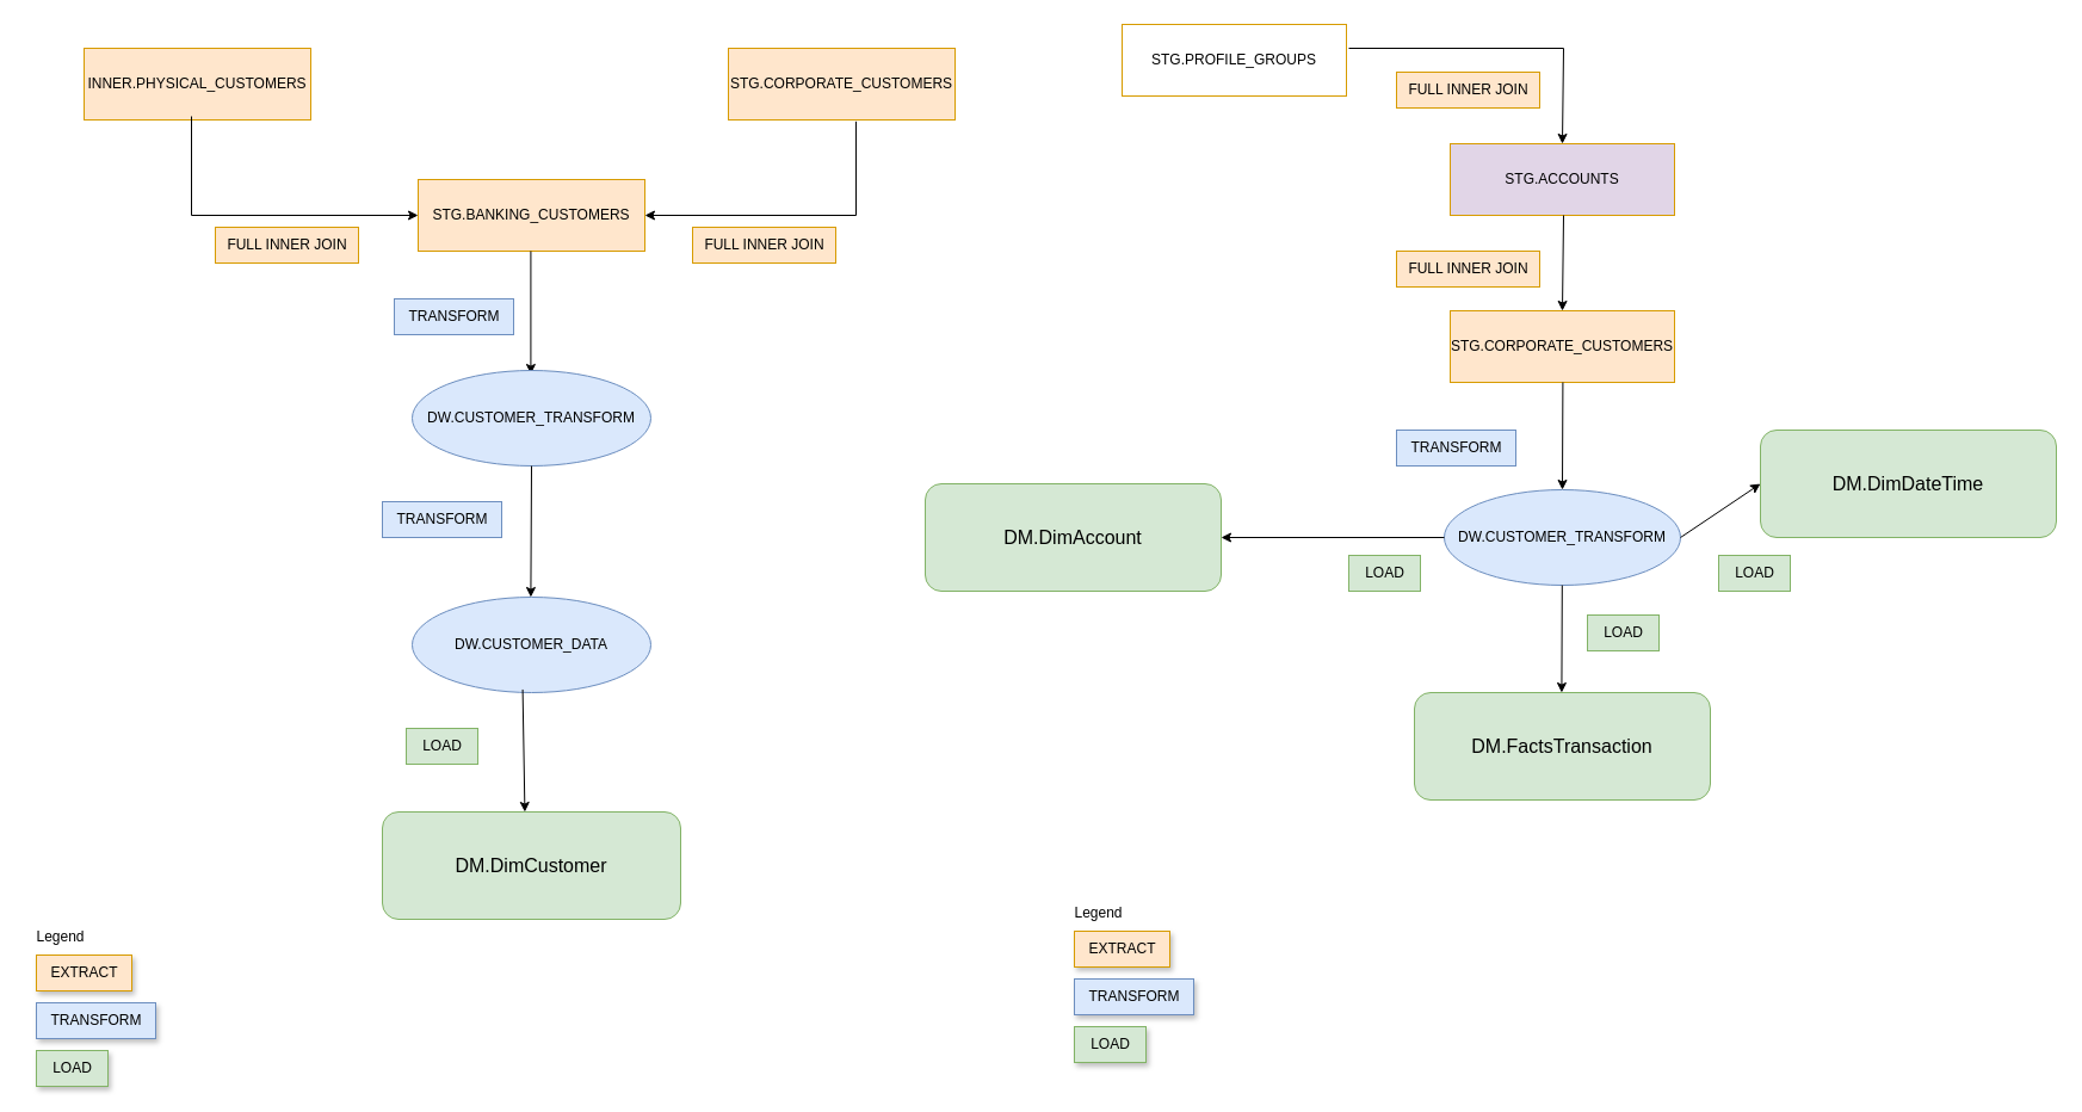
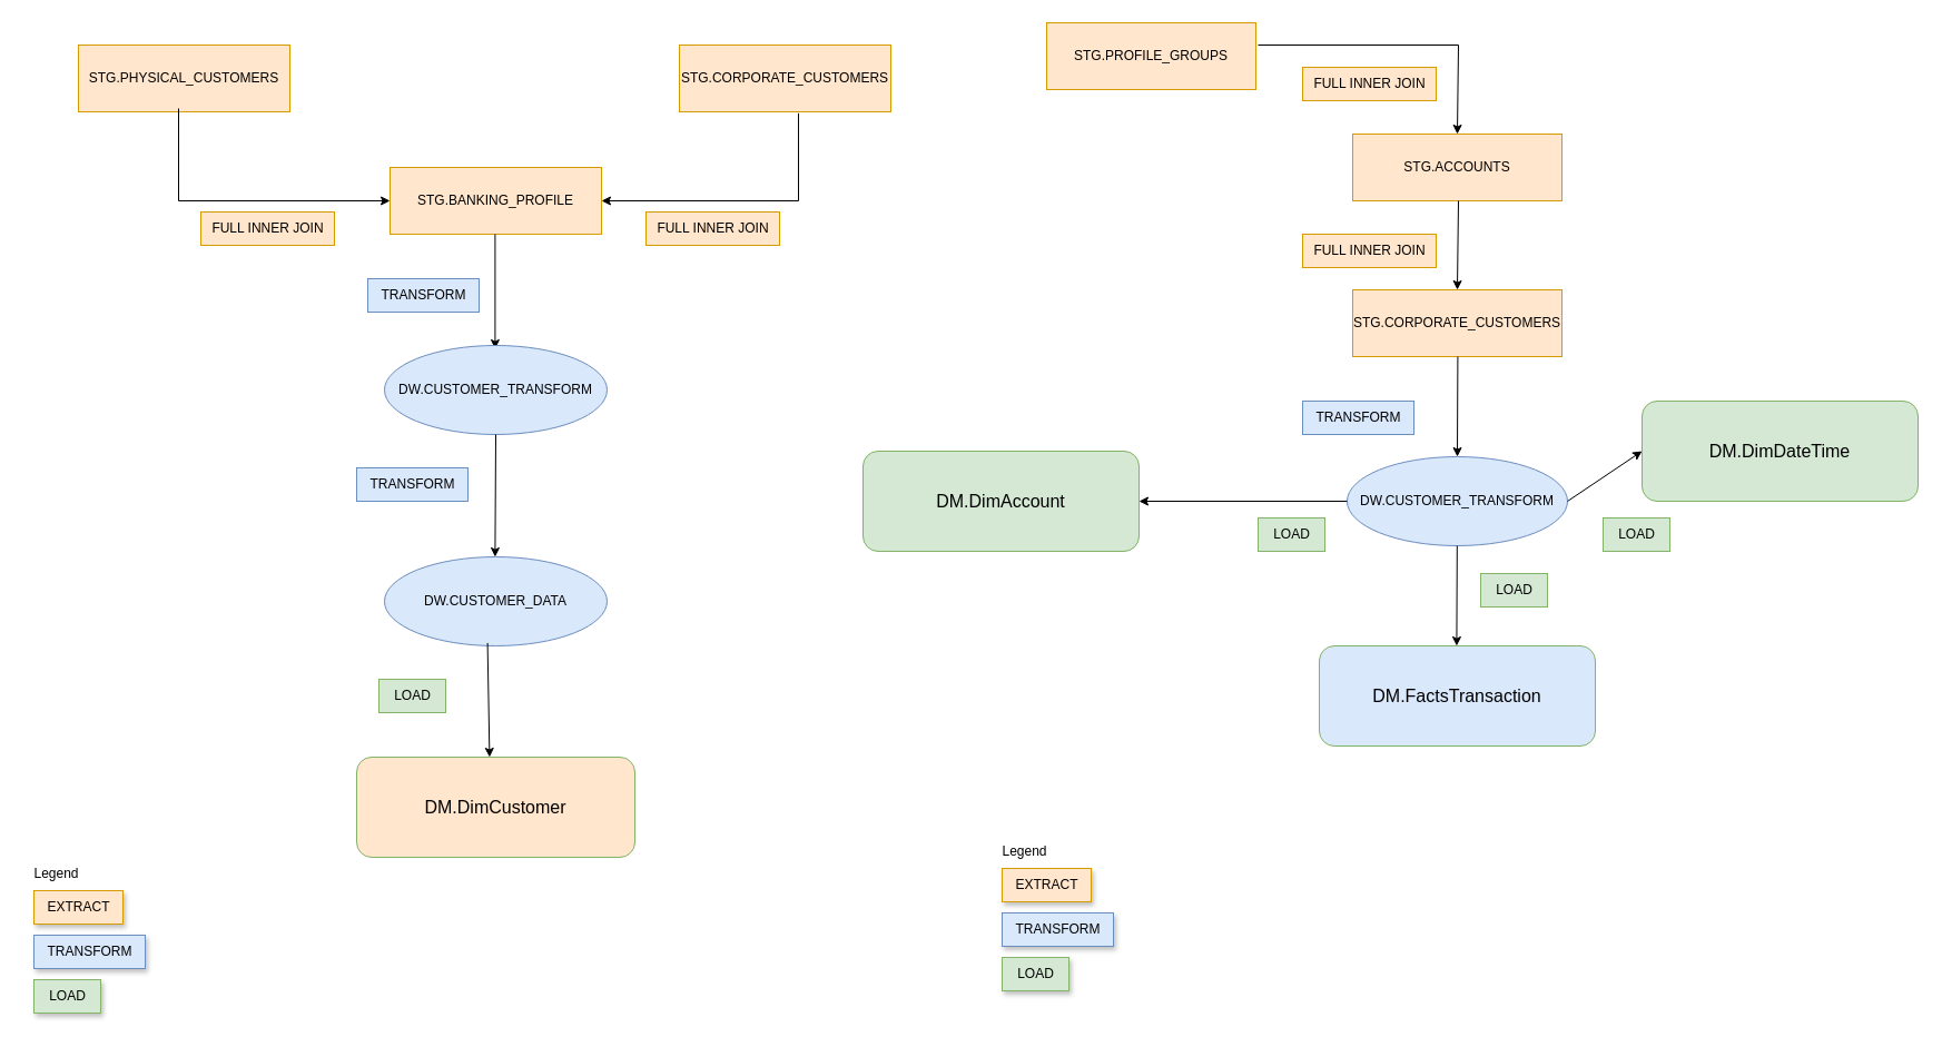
  <mxCell id="0" />
  <mxCell id="1" parent="0" />
- <mxCell id="2" value="INNER.PHYSICAL_CUSTOMERS" style="rounded=0;whiteSpace=wrap;html=1;fillColor=#ffe6cc;strokeColor=#d79b00;" vertex="1" parent="1"><mxGeometry x="70" y="40" width="190" height="60" as="geometry" /></mxCell>
+ <mxCell id="2" value="STG.PHYSICAL_CUSTOMERS" style="rounded=0;whiteSpace=wrap;html=1;fillColor=#ffe6cc;strokeColor=#d79b00;" vertex="1" parent="1"><mxGeometry x="70" y="40" width="190" height="60" as="geometry" /></mxCell>
  <mxCell id="3" value="STG.CORPORATE_CUSTOMERS" style="rounded=0;whiteSpace=wrap;html=1;fillColor=#ffe6cc;strokeColor=#d79b00;" vertex="1" parent="1"><mxGeometry x="610" y="40" width="190" height="60" as="geometry" /></mxCell>
- <mxCell id="4" value="STG.BANKING_CUSTOMERS" style="rounded=0;whiteSpace=wrap;html=1;fillColor=#ffe6cc;strokeColor=#d79b00;" vertex="1" parent="1"><mxGeometry x="350" y="150" width="190" height="60" as="geometry" /></mxCell>
+ <mxCell id="4" value="STG.BANKING_PROFILE" style="rounded=0;whiteSpace=wrap;html=1;fillColor=#ffe6cc;strokeColor=#d79b00;" vertex="1" parent="1"><mxGeometry x="350" y="150" width="190" height="60" as="geometry" /></mxCell>
  <mxCell id="5" value="" style="endArrow=classic;html=1;rounded=0;entryX=0;entryY=0.5;entryDx=0;entryDy=0;" edge="1" parent="1" target="4"><mxGeometry width="50" height="50" relative="1" as="geometry"><mxPoint x="160" y="97" as="sourcePoint" /><mxPoint x="410" y="330" as="targetPoint" /><Array as="points"><mxPoint x="160" y="180" /></Array></mxGeometry></mxCell>
  <mxCell id="6" value="" style="endArrow=classic;html=1;rounded=0;entryX=1;entryY=0.5;entryDx=0;entryDy=0;exitX=0.563;exitY=1.022;exitDx=0;exitDy=0;exitPerimeter=0;" edge="1" parent="1" source="3" target="4"><mxGeometry width="50" height="50" relative="1" as="geometry"><mxPoint x="360" y="380" as="sourcePoint" /><mxPoint x="410" y="330" as="targetPoint" /><Array as="points"><mxPoint x="717" y="180" /></Array></mxGeometry></mxCell>
  <mxCell id="7" value="FULL INNER JOIN" style="text;html=1;align=center;verticalAlign=middle;resizable=0;points=[];autosize=1;strokeColor=#d79b00;fillColor=#ffe6cc;" vertex="1" parent="1"><mxGeometry x="180" y="190" width="120" height="30" as="geometry" /></mxCell>
  <mxCell id="8" value="FULL INNER JOIN" style="text;html=1;align=center;verticalAlign=middle;resizable=0;points=[];autosize=1;strokeColor=#d79b00;fillColor=#ffe6cc;" vertex="1" parent="1"><mxGeometry x="580" y="190" width="120" height="30" as="geometry" /></mxCell>
  <mxCell id="9" value="" style="endArrow=classic;html=1;rounded=0;exitX=0.092;exitY=1.018;exitDx=0;exitDy=0;exitPerimeter=0;" edge="1" parent="1"><mxGeometry width="50" height="50" relative="1" as="geometry"><mxPoint x="444.41" y="210" as="sourcePoint" /><mxPoint x="444.41" y="313" as="targetPoint" /></mxGeometry></mxCell>
  <mxCell id="10" value="DW.CUSTOMER_TRANSFORM" style="ellipse;whiteSpace=wrap;html=1;fillColor=#dae8fc;strokeColor=#6c8ebf;" vertex="1" parent="1"><mxGeometry x="345" y="310" width="200" height="80" as="geometry" /></mxCell>
  <mxCell id="11" value="DW.CUSTOMER_DATA" style="ellipse;whiteSpace=wrap;html=1;fillColor=#dae8fc;strokeColor=#6c8ebf;" vertex="1" parent="1"><mxGeometry x="345" y="500" width="200" height="80" as="geometry" /></mxCell>
  <mxCell id="12" value="" style="endArrow=classic;html=1;rounded=0;exitX=0.5;exitY=1;exitDx=0;exitDy=0;entryX=0.497;entryY=0;entryDx=0;entryDy=0;entryPerimeter=0;" edge="1" parent="1" source="10" target="11"><mxGeometry width="50" height="50" relative="1" as="geometry"><mxPoint x="444.41" y="382" as="sourcePoint" /><mxPoint x="444.41" y="485" as="targetPoint" /></mxGeometry></mxCell>
  <mxCell id="13" value="TRANSFORM" style="text;html=1;align=center;verticalAlign=middle;resizable=0;points=[];autosize=1;strokeColor=#6c8ebf;fillColor=#dae8fc;" vertex="1" parent="1"><mxGeometry x="330" y="250" width="100" height="30" as="geometry" /></mxCell>
  <mxCell id="14" value="TRANSFORM" style="text;html=1;align=center;verticalAlign=middle;resizable=0;points=[];autosize=1;strokeColor=#6c8ebf;fillColor=#dae8fc;" vertex="1" parent="1"><mxGeometry x="320" y="420" width="100" height="30" as="geometry" /></mxCell>
- <mxCell id="15" value="&lt;font style=&quot;font-size: 16px;&quot;&gt;DM.DimCustomer&lt;/font&gt;" style="rounded=1;whiteSpace=wrap;html=1;fillColor=#d5e8d4;strokeColor=#82b366;" vertex="1" parent="1"><mxGeometry x="320" y="680" width="250" height="90" as="geometry" /></mxCell>
+ <mxCell id="15" value="&lt;font style=&quot;font-size: 16px;&quot;&gt;DM.DimCustomer&lt;/font&gt;" style="rounded=1;whiteSpace=wrap;html=1;fillColor=#ffe6cc;strokeColor=#82b366;" vertex="1" parent="1"><mxGeometry x="320" y="680" width="250" height="90" as="geometry" /></mxCell>
  <mxCell id="16" value="" style="endArrow=classic;html=1;rounded=0;exitX=0.463;exitY=0.968;exitDx=0;exitDy=0;entryX=0.497;entryY=0;entryDx=0;entryDy=0;entryPerimeter=0;exitPerimeter=0;" edge="1" parent="1" source="11"><mxGeometry width="50" height="50" relative="1" as="geometry"><mxPoint x="440.41" y="580" as="sourcePoint" /><mxPoint x="439.41" y="680" as="targetPoint" /></mxGeometry></mxCell>
  <mxCell id="17" value="LOAD" style="text;html=1;align=center;verticalAlign=middle;resizable=0;points=[];autosize=1;strokeColor=#82b366;fillColor=#d5e8d4;" vertex="1" parent="1"><mxGeometry x="340" y="610" width="60" height="30" as="geometry" /></mxCell>
  <mxCell id="18" value="Legend" style="text;html=1;align=center;verticalAlign=middle;resizable=0;points=[];autosize=1;strokeColor=none;fillColor=none;" vertex="1" parent="1"><mxGeometry x="20" y="770" width="60" height="30" as="geometry" /></mxCell>
  <mxCell id="19" value="EXTRACT" style="text;html=1;align=center;verticalAlign=middle;resizable=0;points=[];autosize=1;strokeColor=#d79b00;fillColor=#ffe6cc;glass=0;rounded=0;shadow=1;" vertex="1" parent="1"><mxGeometry x="30" y="800" width="80" height="30" as="geometry" /></mxCell>
  <mxCell id="20" value="TRANSFORM" style="text;html=1;align=center;verticalAlign=middle;resizable=0;points=[];autosize=1;strokeColor=#6c8ebf;fillColor=#dae8fc;shadow=1;" vertex="1" parent="1"><mxGeometry x="30" y="840" width="100" height="30" as="geometry" /></mxCell>
  <mxCell id="21" value="LOAD" style="text;html=1;align=center;verticalAlign=middle;resizable=0;points=[];autosize=1;strokeColor=#82b366;fillColor=#d5e8d4;shadow=1;" vertex="1" parent="1"><mxGeometry x="30" y="880" width="60" height="30" as="geometry" /></mxCell>
- <mxCell id="22" value="STG.PROFILE_GROUPS" style="rounded=0;whiteSpace=wrap;html=1;fillColor=#ffffff;strokeColor=#d79b00;" vertex="1" parent="1"><mxGeometry x="940" y="20" width="188" height="60" as="geometry" /></mxCell>
+ <mxCell id="22" value="STG.PROFILE_GROUPS" style="rounded=0;whiteSpace=wrap;html=1;fillColor=#ffe6cc;strokeColor=#d79b00;" vertex="1" parent="1"><mxGeometry x="940" y="20" width="188" height="60" as="geometry" /></mxCell>
  <mxCell id="23" value="STG.CORPORATE_CUSTOMERS" style="rounded=0;whiteSpace=wrap;html=1;fillColor=#ffe6cc;strokeColor=#d79b00;" vertex="1" parent="1"><mxGeometry x="1215" y="260" width="188" height="60" as="geometry" /></mxCell>
- <mxCell id="24" value="STG.ACCOUNTS" style="rounded=0;whiteSpace=wrap;html=1;fillColor=#e1d5e7;strokeColor=#d79b00;" vertex="1" parent="1"><mxGeometry x="1215" y="120" width="188" height="60" as="geometry" /></mxCell>
+ <mxCell id="24" value="STG.ACCOUNTS" style="rounded=0;whiteSpace=wrap;html=1;fillColor=#ffe6cc;strokeColor=#d79b00;" vertex="1" parent="1"><mxGeometry x="1215" y="120" width="188" height="60" as="geometry" /></mxCell>
  <mxCell id="25" value="FULL INNER JOIN" style="text;html=1;align=center;verticalAlign=middle;resizable=0;points=[];autosize=1;strokeColor=#d79b00;fillColor=#ffe6cc;" vertex="1" parent="1"><mxGeometry x="1170" y="60" width="120" height="30" as="geometry" /></mxCell>
  <mxCell id="26" value="FULL INNER JOIN" style="text;html=1;align=center;verticalAlign=middle;resizable=0;points=[];autosize=1;strokeColor=#d79b00;fillColor=#ffe6cc;" vertex="1" parent="1"><mxGeometry x="1170" y="210" width="120" height="30" as="geometry" /></mxCell>
  <mxCell id="27" value="" style="endArrow=classic;html=1;rounded=0;exitX=0.092;exitY=1.018;exitDx=0;exitDy=0;exitPerimeter=0;entryX=0.5;entryY=0;entryDx=0;entryDy=0;" edge="1" parent="1" target="24"><mxGeometry width="50" height="50" relative="1" as="geometry"><mxPoint x="1130" y="40" as="sourcePoint" /><mxPoint x="1130" y="143" as="targetPoint" /><Array as="points"><mxPoint x="1310" y="40" /></Array></mxGeometry></mxCell>
  <mxCell id="28" value="DW.CUSTOMER_TRANSFORM" style="ellipse;whiteSpace=wrap;html=1;fillColor=#dae8fc;strokeColor=#6c8ebf;" vertex="1" parent="1"><mxGeometry x="1210" y="410" width="198" height="80" as="geometry" /></mxCell>
  <mxCell id="29" value="TRANSFORM" style="text;html=1;align=center;verticalAlign=middle;resizable=0;points=[];autosize=1;strokeColor=#6c8ebf;fillColor=#dae8fc;" vertex="1" parent="1"><mxGeometry x="1170" y="360" width="100" height="30" as="geometry" /></mxCell>
  <mxCell id="30" value="&lt;font style=&quot;font-size: 16px;&quot;&gt;DM.DimAccount&lt;/font&gt;" style="rounded=1;whiteSpace=wrap;html=1;fillColor=#d5e8d4;strokeColor=#82b366;" vertex="1" parent="1"><mxGeometry x="775" y="405" width="248" height="90" as="geometry" /></mxCell>
  <mxCell id="31" value="" style="endArrow=classic;html=1;rounded=0;exitX=0;exitY=0.5;exitDx=0;exitDy=0;entryX=1;entryY=0.5;entryDx=0;entryDy=0;" edge="1" parent="1" source="28" target="30"><mxGeometry width="50" height="50" relative="1" as="geometry"><mxPoint x="1307.6" y="547.44" as="sourcePoint" /><mxPoint x="1309.41" y="660" as="targetPoint" /></mxGeometry></mxCell>
  <mxCell id="32" value="LOAD" style="text;html=1;align=center;verticalAlign=middle;resizable=0;points=[];autosize=1;strokeColor=#82b366;fillColor=#d5e8d4;" vertex="1" parent="1"><mxGeometry x="1130" y="465" width="60" height="30" as="geometry" /></mxCell>
  <mxCell id="33" value="Legend" style="text;html=1;align=center;verticalAlign=middle;resizable=0;points=[];autosize=1;strokeColor=none;fillColor=none;" vertex="1" parent="1"><mxGeometry x="890" y="750" width="60" height="30" as="geometry" /></mxCell>
  <mxCell id="34" value="EXTRACT" style="text;html=1;align=center;verticalAlign=middle;resizable=0;points=[];autosize=1;strokeColor=#d79b00;fillColor=#ffe6cc;glass=0;rounded=0;shadow=1;" vertex="1" parent="1"><mxGeometry x="900" y="780" width="80" height="30" as="geometry" /></mxCell>
  <mxCell id="35" value="TRANSFORM" style="text;html=1;align=center;verticalAlign=middle;resizable=0;points=[];autosize=1;strokeColor=#6c8ebf;fillColor=#dae8fc;shadow=1;" vertex="1" parent="1"><mxGeometry x="900" y="820" width="100" height="30" as="geometry" /></mxCell>
  <mxCell id="36" value="LOAD" style="text;html=1;align=center;verticalAlign=middle;resizable=0;points=[];autosize=1;strokeColor=#82b366;fillColor=#d5e8d4;shadow=1;" vertex="1" parent="1"><mxGeometry x="900" y="860" width="60" height="30" as="geometry" /></mxCell>
  <mxCell id="37" value="" style="endArrow=classic;html=1;rounded=0;entryX=0.5;entryY=0;entryDx=0;entryDy=0;" edge="1" parent="1" target="23"><mxGeometry width="50" height="50" relative="1" as="geometry"><mxPoint x="1310" y="180" as="sourcePoint" /><mxPoint x="1316" y="260" as="targetPoint" /></mxGeometry></mxCell>
  <mxCell id="38" value="" style="endArrow=classic;html=1;rounded=0;entryX=0.5;entryY=0;entryDx=0;entryDy=0;" edge="1" parent="1" target="28"><mxGeometry width="50" height="50" relative="1" as="geometry"><mxPoint x="1309.41" y="320" as="sourcePoint" /><mxPoint x="1310" y="380" as="targetPoint" /></mxGeometry></mxCell>
  <mxCell id="39" value="&lt;font style=&quot;font-size: 16px;&quot;&gt;DM.DimDateTime&lt;/font&gt;" style="rounded=1;whiteSpace=wrap;html=1;fillColor=#d5e8d4;strokeColor=#82b366;" vertex="1" parent="1"><mxGeometry x="1475" y="360" width="248" height="90" as="geometry" /></mxCell>
  <mxCell id="40" value="LOAD" style="text;html=1;align=center;verticalAlign=middle;resizable=0;points=[];autosize=1;strokeColor=#82b366;fillColor=#d5e8d4;" vertex="1" parent="1"><mxGeometry x="1440" y="465" width="60" height="30" as="geometry" /></mxCell>
  <mxCell id="41" value="" style="endArrow=classic;html=1;rounded=0;exitX=1;exitY=0.5;exitDx=0;exitDy=0;entryX=0;entryY=0.5;entryDx=0;entryDy=0;" edge="1" parent="1" source="28" target="39"><mxGeometry width="50" height="50" relative="1" as="geometry"><mxPoint x="1220" y="460" as="sourcePoint" /><mxPoint x="1098" y="460" as="targetPoint" /></mxGeometry></mxCell>
- <mxCell id="42" value="&lt;font style=&quot;font-size: 16px;&quot;&gt;DM.FactsTransaction&lt;/font&gt;" style="rounded=1;whiteSpace=wrap;html=1;fillColor=#d5e8d4;strokeColor=#82b366;" vertex="1" parent="1"><mxGeometry x="1185" y="580" width="248" height="90" as="geometry" /></mxCell>
+ <mxCell id="42" value="&lt;font style=&quot;font-size: 16px;&quot;&gt;DM.FactsTransaction&lt;/font&gt;" style="rounded=1;whiteSpace=wrap;html=1;fillColor=#dae8fc;strokeColor=#82b366;" vertex="1" parent="1"><mxGeometry x="1185" y="580" width="248" height="90" as="geometry" /></mxCell>
  <mxCell id="43" value="" style="endArrow=classic;html=1;rounded=0;entryX=0.5;entryY=0;entryDx=0;entryDy=0;" edge="1" parent="1"><mxGeometry width="50" height="50" relative="1" as="geometry"><mxPoint x="1308.82" y="490" as="sourcePoint" /><mxPoint x="1308.41" y="580" as="targetPoint" /></mxGeometry></mxCell>
  <mxCell id="44" value="LOAD" style="text;html=1;align=center;verticalAlign=middle;resizable=0;points=[];autosize=1;strokeColor=#82b366;fillColor=#d5e8d4;" vertex="1" parent="1"><mxGeometry x="1330" y="515" width="60" height="30" as="geometry" /></mxCell>
